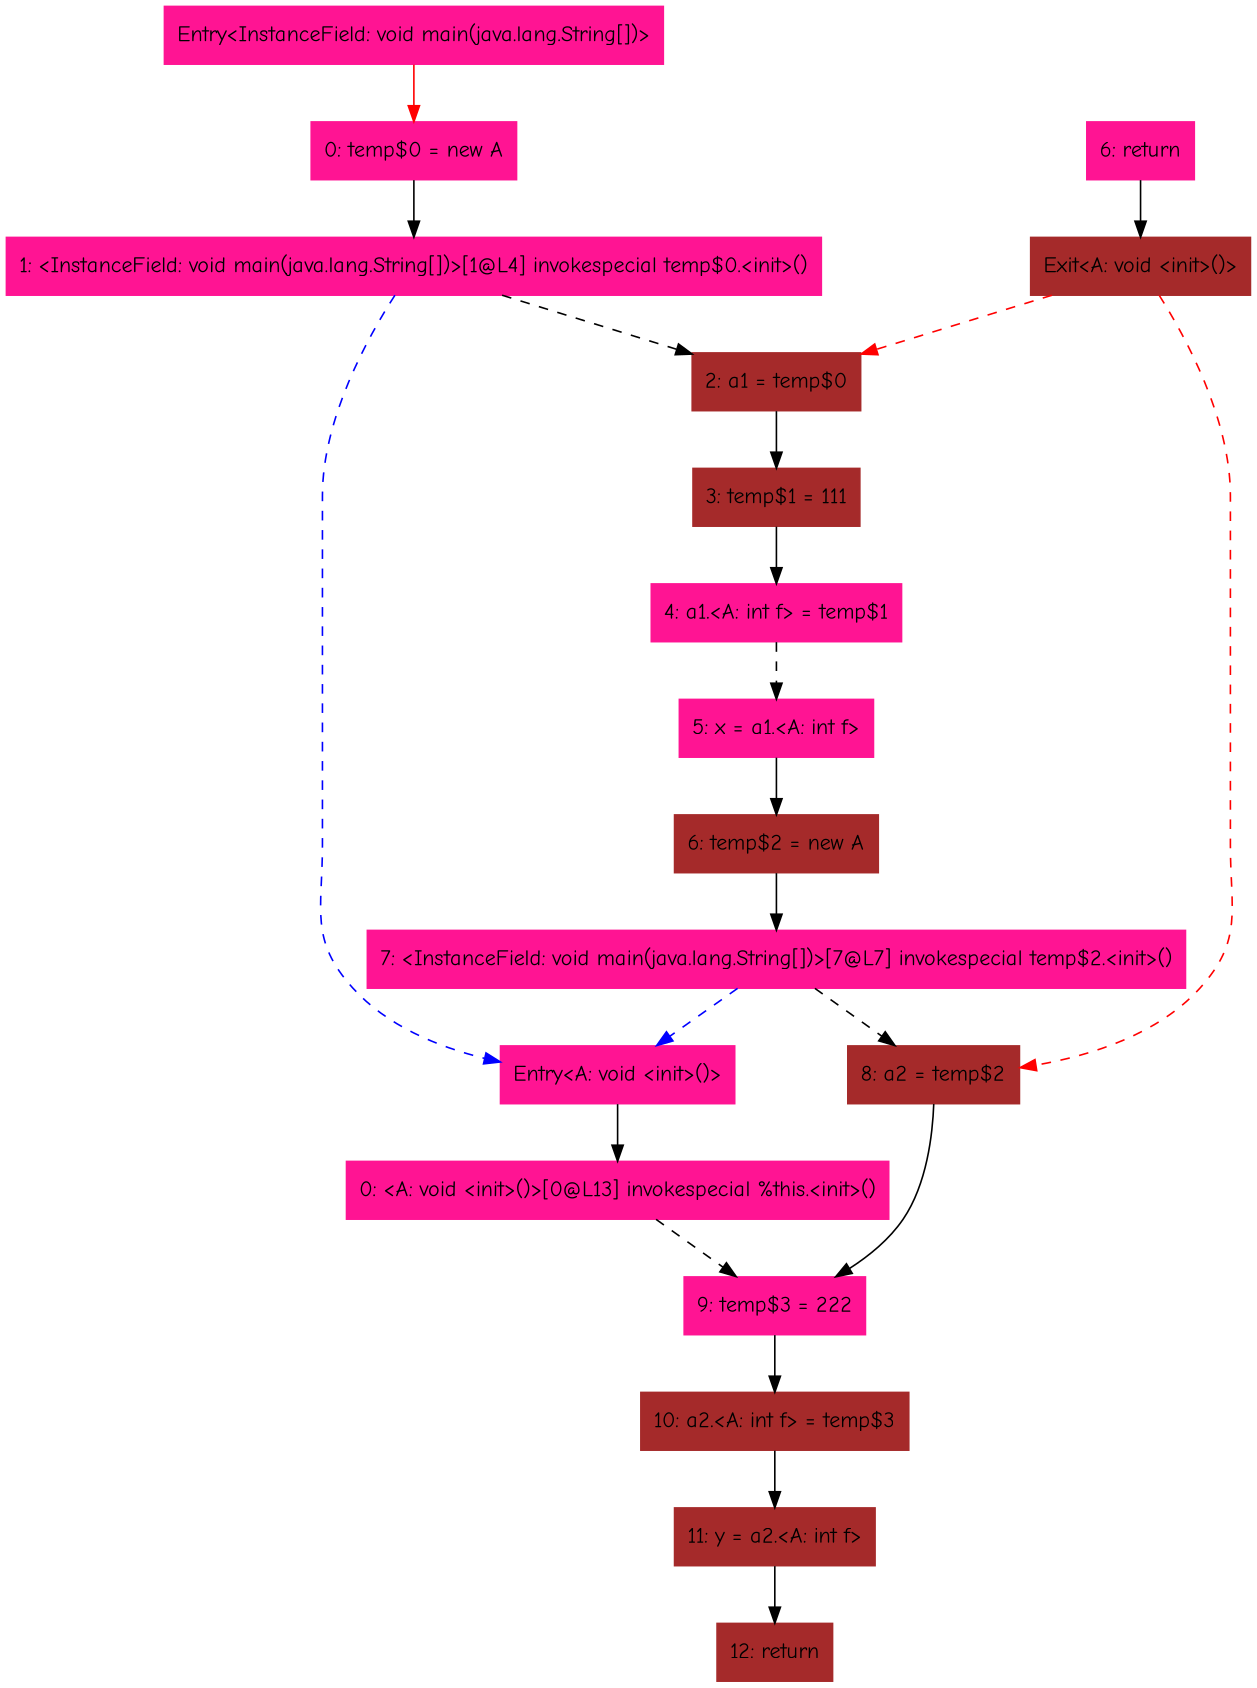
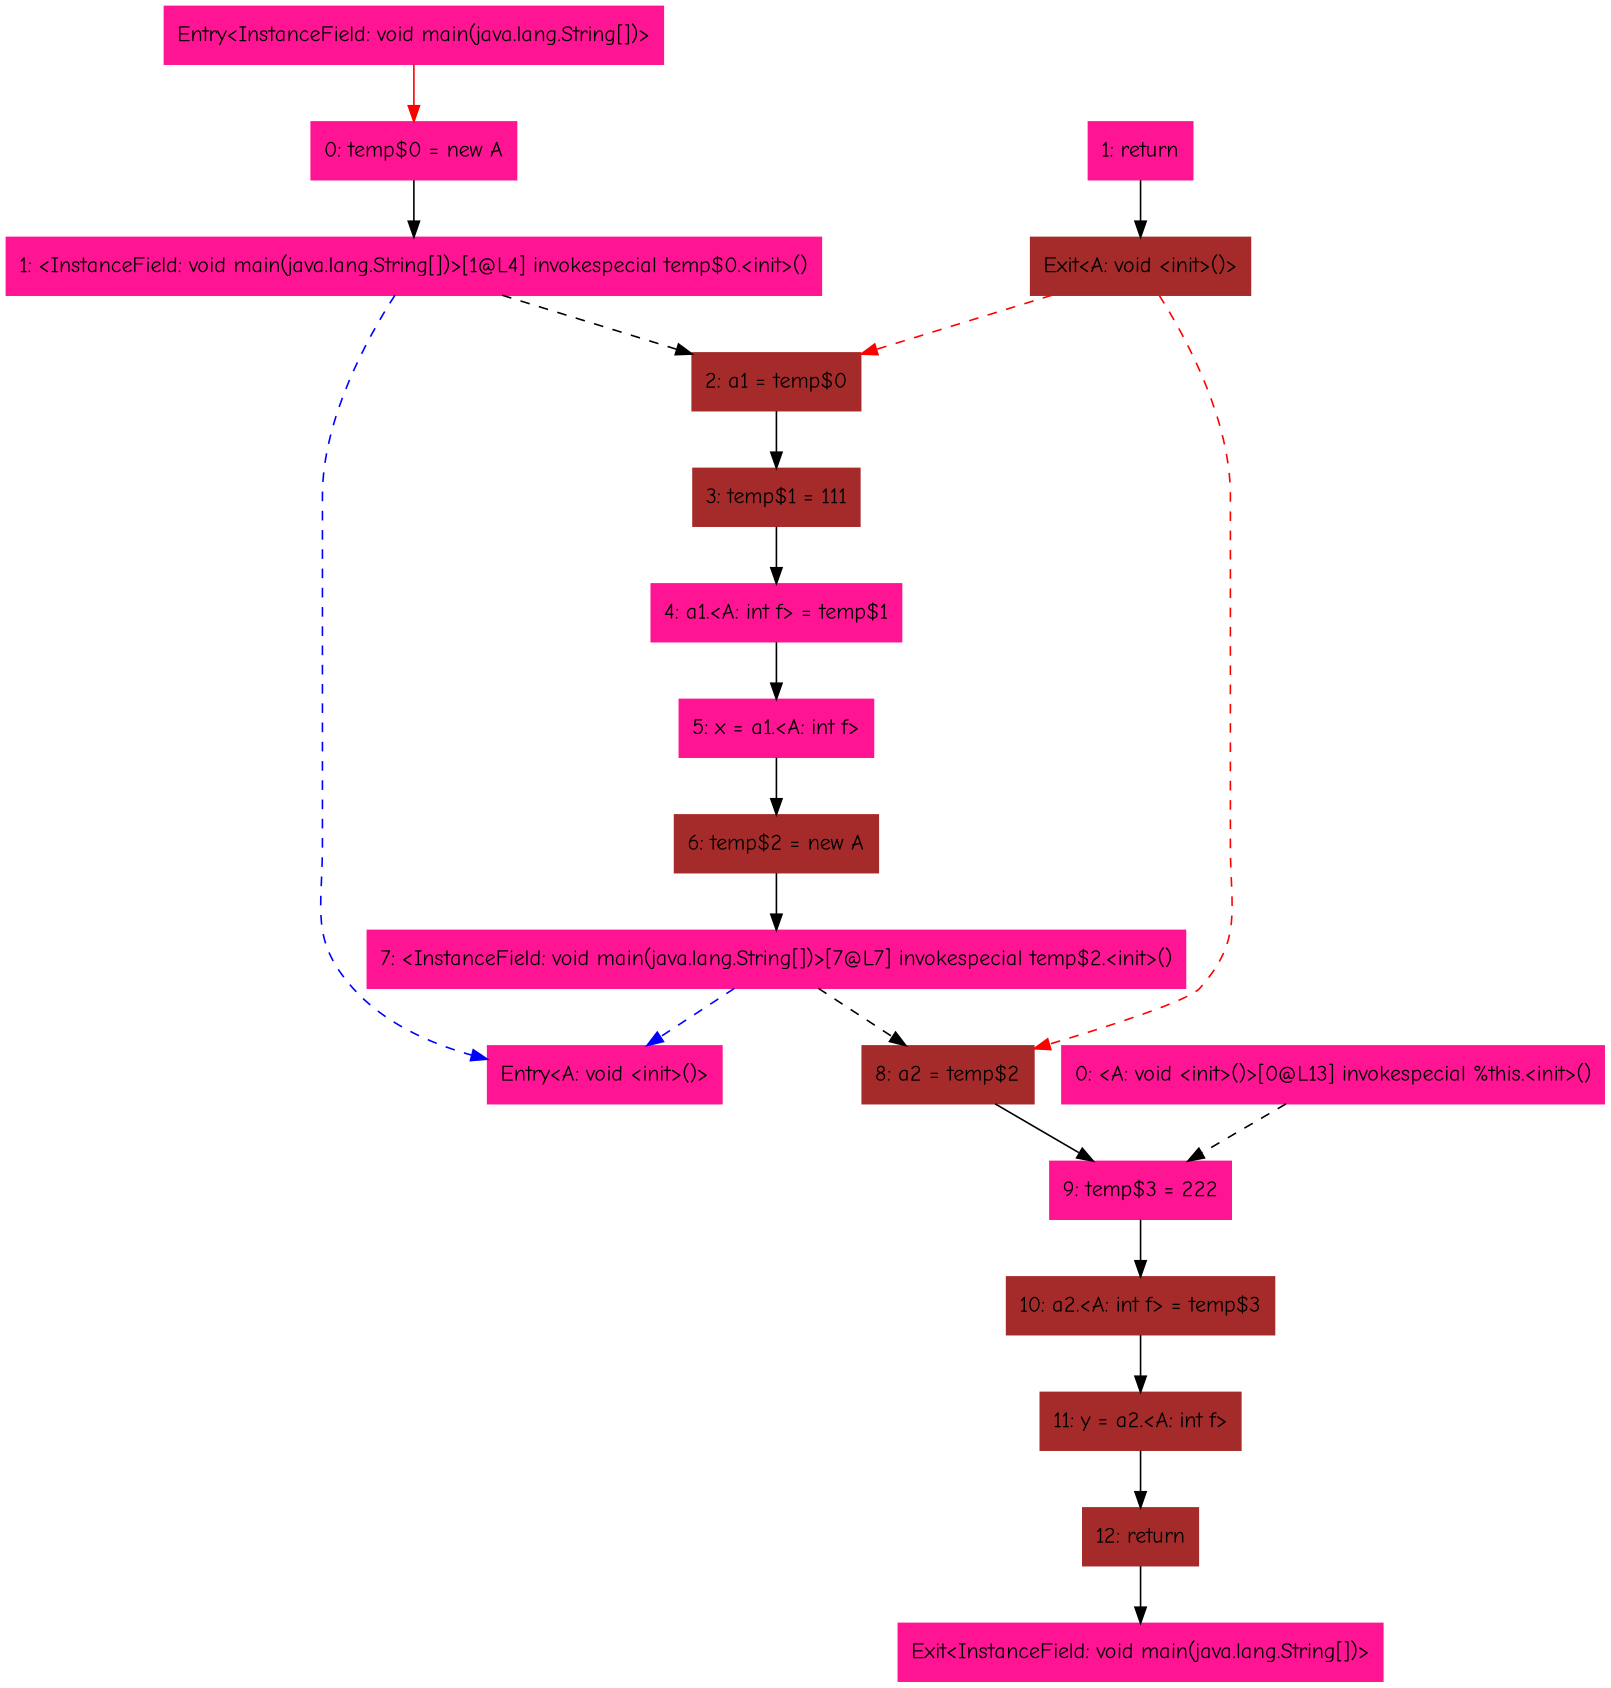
  digraph {
    fontname="Comic Neue"
    node [color=deeppink fontname="Comic Neue" shape=box style=filled]
    edge [fontname="Comic Neue"]
    "Entry<InstanceField: void main(java.lang.String[])>"
    "0: temp$0 = new A"
    "1: <InstanceField: void main(java.lang.String[])>[1@L4] invokespecial temp$0.<init>()"
    "2: a1 = temp$0" [color=brown]
    "Entry<A: void <init>()>"
    "3: temp$1 = 111" [color=brown]
    "0: <A: void <init>()>[0@L13] invokespecial %this.<init>()"
    "4: a1.<A: int f> = temp$1"
    "5: x = a1.<A: int f>"
    "6: temp$2 = new A" [color=brown]
    "7: <InstanceField: void main(java.lang.String[])>[7@L7] invokespecial temp$2.<init>()"
    "8: a2 = temp$2" [color=brown]
    "9: temp$3 = 222"
    "10: a2.<A: int f> = temp$3" [color=brown]
    "11: y = a2.<A: int f>" [color=brown]
    "12: return" [color=brown]
+   "Exit<InstanceField: void main(java.lang.String[])>"
    "Exit<A: void <init>()>" [color=brown]
-   "1: return" [label="6: return"]
+   "1: return"
    "Entry<InstanceField: void main(java.lang.String[])>" -> "0: temp$0 = new A" [color=red]
    "0: temp$0 = new A" -> "1: <InstanceField: void main(java.lang.String[])>[1@L4] invokespecial temp$0.<init>()"
    "1: <InstanceField: void main(java.lang.String[])>[1@L4] invokespecial temp$0.<init>()" -> "2: a1 = temp$0" [style=dashed]
    "1: <InstanceField: void main(java.lang.String[])>[1@L4] invokespecial temp$0.<init>()" -> "Entry<A: void <init>()>" [color=blue style=dashed]
    "2: a1 = temp$0" -> "3: temp$1 = 111"
-   "Entry<A: void <init>()>" -> "0: <A: void <init>()>[0@L13] invokespecial %this.<init>()"
    "3: temp$1 = 111" -> "4: a1.<A: int f> = temp$1"
    "0: <A: void <init>()>[0@L13] invokespecial %this.<init>()" -> "9: temp$3 = 222" [style=dashed]
-   "4: a1.<A: int f> = temp$1" -> "5: x = a1.<A: int f>" [style=dashed]
+   "4: a1.<A: int f> = temp$1" -> "5: x = a1.<A: int f>"
    "5: x = a1.<A: int f>" -> "6: temp$2 = new A"
    "6: temp$2 = new A" -> "7: <InstanceField: void main(java.lang.String[])>[7@L7] invokespecial temp$2.<init>()"
    "7: <InstanceField: void main(java.lang.String[])>[7@L7] invokespecial temp$2.<init>()" -> "Entry<A: void <init>()>" [color=blue style=dashed]
    "7: <InstanceField: void main(java.lang.String[])>[7@L7] invokespecial temp$2.<init>()" -> "8: a2 = temp$2" [style=dashed]
    "8: a2 = temp$2" -> "9: temp$3 = 222"
    "9: temp$3 = 222" -> "10: a2.<A: int f> = temp$3"
    "10: a2.<A: int f> = temp$3" -> "11: y = a2.<A: int f>"
    "11: y = a2.<A: int f>" -> "12: return"
+   "12: return" -> "Exit<InstanceField: void main(java.lang.String[])>"
    "Exit<A: void <init>()>" -> "2: a1 = temp$0" [color=red style=dashed]
    "Exit<A: void <init>()>" -> "8: a2 = temp$2" [color=red style=dashed]
    "1: return" -> "Exit<A: void <init>()>"
  }
